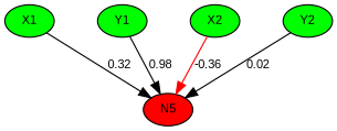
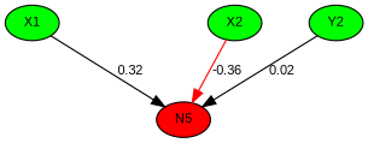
  digraph {
    fontname="Liberation Sans"
    node [fillcolor=green fontname="Liberation Sans" fontsize=10 shape=ellipse style=filled]
    edge [fontname="Liberation Sans" fontsize=10]
    N5 [fillcolor=red height=0.1 width=0.1]
    n2 [height=0.1 label=X1 width=0.1]
-   n3 [height=0.1 label=Y1 width=0.1]
    n4 [height=0.1 label=X2 width=0.1]
    n5 [height=0.1 label=Y2 width=0.1]
    subgraph sub_1 {
      rank=same
      N5
    }
    subgraph sub_2 {
      rank=same
      n2
-     n3
      n4
      n5
    }
    n2 -> N5 [color=black label=0.32]
-   n2 -> n3 [style=invis fontsize=""]
-   n3 -> N5 [color=black label=0.98]
-   n3 -> n4 [style=invis fontsize=""]
    n4 -> N5 [arrowType=inv color=red label=-0.36]
    n4 -> n5 [style=invis fontsize=""]
    n5 -> N5 [color=black label=0.02]
  }
